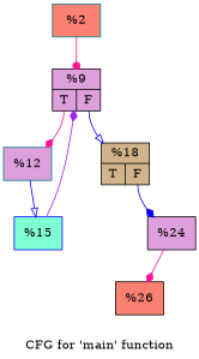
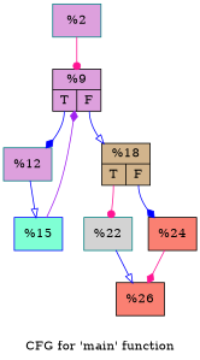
  digraph {
    label="CFG for 'main' function"
    node [color=black fillcolor=salmon shape=record style=filled]
    edge [arrowhead=diamond color=blue]
-   n1 [color=teal label="{%2}"]
+   n1 [color=teal fillcolor=plum label="{%2}"]
    n2 [fillcolor=plum label="{%9|{<s0>T|<s1>F}}"]
    n3 [color=teal fillcolor=plum label="{%12}"]
    n4 [fillcolor=tan label="{%18|{<s0>T|<s1>F}}"]
    n5 [color=blue fillcolor=aquamarine label="{%15}"]
-   n7 [fillcolor=plum label="{%24}"]
+   n6 [color=teal fillcolor=lightgrey label="{%22}"]
+   n7 [label="{%24}"]
    n8 [label="{%26}"]
    n1 -> n2 [arrowhead=dot color=deeppink]
-   n2 -> n3 [color=deeppink tailport=s0]
+   n2 -> n3 [tailport=s0]
    n2 -> n4 [arrowhead=onormal tailport=s1]
    n3 -> n5 [arrowhead=onormal]
+   n4 -> n6 [arrowhead=dot color=deeppink tailport=s0]
    n4 -> n7 [tailport=s1]
    n5 -> n2 [color=purple]
+   n6 -> n8 [arrowhead=onormal]
    n7 -> n8 [color=deeppink]
  }
